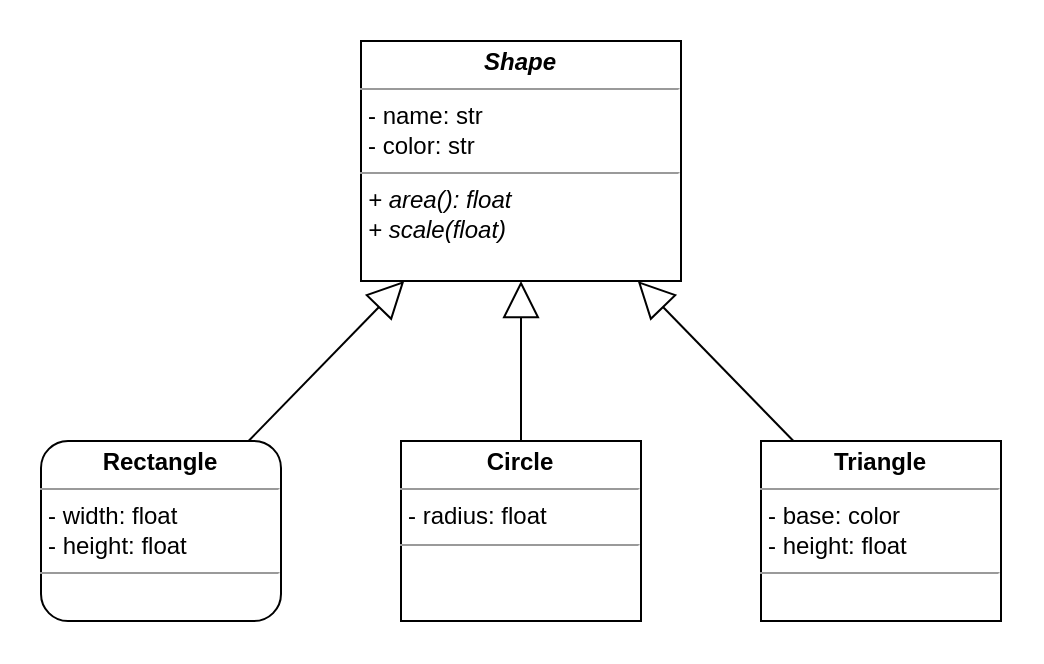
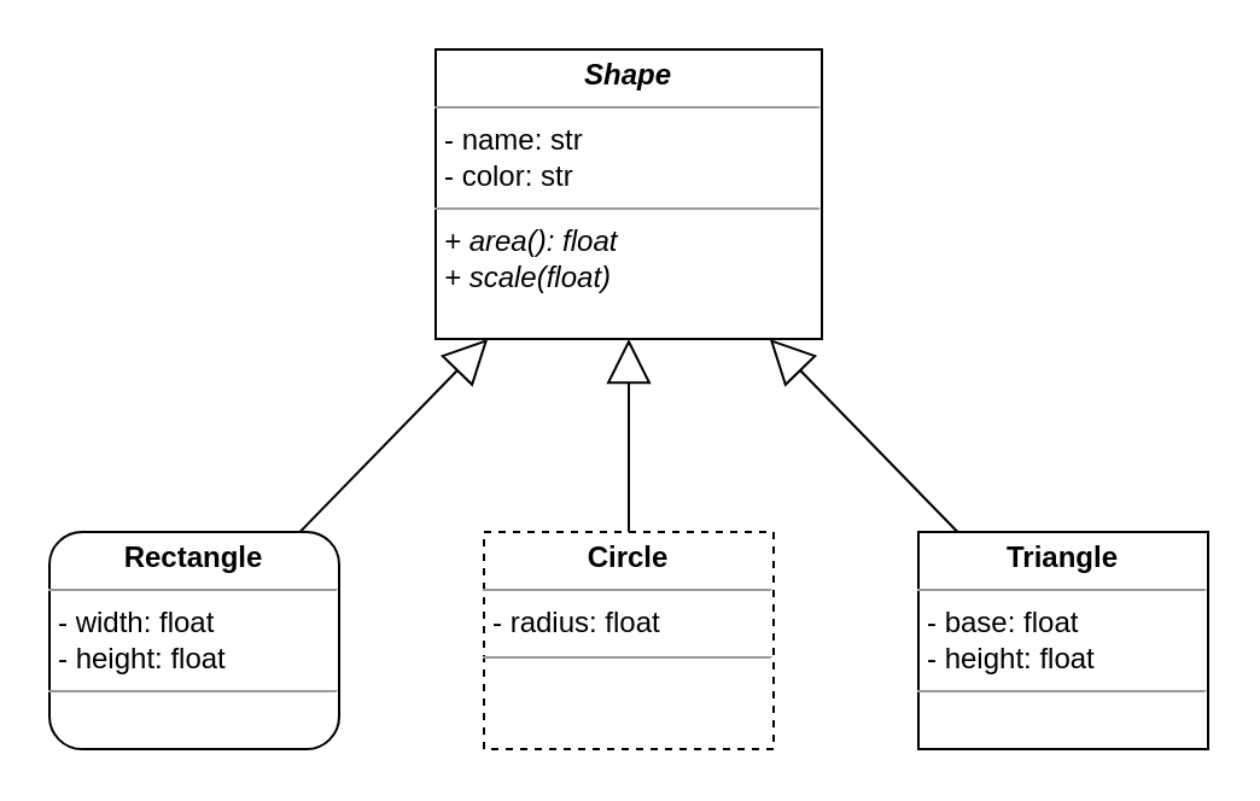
  <mxCell id="0" />
  <mxCell id="1" parent="0" />
  <mxCell id="2" value="&lt;p style=&quot;margin: 0px ; margin-top: 4px ; text-align: center&quot;&gt;&lt;b&gt;&lt;i&gt;Shape&lt;/i&gt;&lt;/b&gt;&lt;/p&gt;&lt;hr size=&quot;1&quot;&gt;&lt;p style=&quot;margin: 0px ; margin-left: 4px&quot;&gt;- name: str&lt;/p&gt;&lt;p style=&quot;margin: 0px ; margin-left: 4px&quot;&gt;- color: str&lt;/p&gt;&lt;hr size=&quot;1&quot;&gt;&lt;p style=&quot;margin: 0px ; margin-left: 4px&quot;&gt;&lt;i&gt;+ area(): float&lt;/i&gt;&lt;/p&gt;&lt;p style=&quot;margin: 0px ; margin-left: 4px&quot;&gt;&lt;i&gt;+ scale(float)&lt;/i&gt;&lt;/p&gt;" style="verticalAlign=top;align=left;overflow=fill;fontSize=12;fontFamily=Helvetica;html=1;" vertex="1" parent="1"><mxGeometry x="180" y="20" width="160" height="120" as="geometry" /></mxCell>
  <mxCell id="3" value="&lt;p style=&quot;margin: 0px ; margin-top: 4px ; text-align: center&quot;&gt;&lt;b&gt;Rectangle&lt;/b&gt;&lt;/p&gt;&lt;hr size=&quot;1&quot;&gt;&lt;p style=&quot;margin: 0px ; margin-left: 4px&quot;&gt;- width: float&lt;/p&gt;&lt;p style=&quot;margin: 0px ; margin-left: 4px&quot;&gt;- height: float&lt;/p&gt;&lt;hr size=&quot;1&quot;&gt;&lt;p style=&quot;margin: 0px ; margin-left: 4px&quot;&gt;&lt;br&gt;&lt;/p&gt;" style="verticalAlign=top;align=left;overflow=fill;fontSize=12;fontFamily=Helvetica;html=1;rounded=1;" vertex="1" parent="1"><mxGeometry x="20" y="220" width="120" height="90" as="geometry" /></mxCell>
- <mxCell id="4" value="&lt;p style=&quot;margin: 0px ; margin-top: 4px ; text-align: center&quot;&gt;&lt;b&gt;Circle&lt;/b&gt;&lt;/p&gt;&lt;hr size=&quot;1&quot;&gt;&lt;p style=&quot;margin: 0px ; margin-left: 4px&quot;&gt;- radius: float&lt;/p&gt;&lt;hr size=&quot;1&quot;&gt;&lt;p style=&quot;margin: 0px ; margin-left: 4px&quot;&gt;&lt;br&gt;&lt;/p&gt;" style="verticalAlign=top;align=left;overflow=fill;fontSize=12;fontFamily=Helvetica;html=1;" vertex="1" parent="1"><mxGeometry x="200" y="220" width="120" height="90" as="geometry" /></mxCell>
- <mxCell id="5" value="&lt;p style=&quot;margin: 0px ; margin-top: 4px ; text-align: center&quot;&gt;&lt;b&gt;Triangle&lt;/b&gt;&lt;/p&gt;&lt;hr size=&quot;1&quot;&gt;&lt;p style=&quot;margin: 0px ; margin-left: 4px&quot;&gt;- base: color&lt;/p&gt;&lt;p style=&quot;margin: 0px ; margin-left: 4px&quot;&gt;- height: float&lt;/p&gt;&lt;hr size=&quot;1&quot;&gt;&lt;p style=&quot;margin: 0px ; margin-left: 4px&quot;&gt;&lt;br&gt;&lt;/p&gt;" style="verticalAlign=top;align=left;overflow=fill;fontSize=12;fontFamily=Helvetica;html=1;" vertex="1" parent="1"><mxGeometry x="380" y="220" width="120" height="90" as="geometry" /></mxCell>
+ <mxCell id="4" value="&lt;p style=&quot;margin: 0px ; margin-top: 4px ; text-align: center&quot;&gt;&lt;b&gt;Circle&lt;/b&gt;&lt;/p&gt;&lt;hr size=&quot;1&quot;&gt;&lt;p style=&quot;margin: 0px ; margin-left: 4px&quot;&gt;- radius: float&lt;/p&gt;&lt;hr size=&quot;1&quot;&gt;&lt;p style=&quot;margin: 0px ; margin-left: 4px&quot;&gt;&lt;br&gt;&lt;/p&gt;" style="verticalAlign=top;align=left;overflow=fill;fontSize=12;fontFamily=Helvetica;html=1;dashed=1;" vertex="1" parent="1"><mxGeometry x="200" y="220" width="120" height="90" as="geometry" /></mxCell>
+ <mxCell id="5" value="&lt;p style=&quot;margin: 0px ; margin-top: 4px ; text-align: center&quot;&gt;&lt;b&gt;Triangle&lt;/b&gt;&lt;/p&gt;&lt;hr size=&quot;1&quot;&gt;&lt;p style=&quot;margin: 0px ; margin-left: 4px&quot;&gt;- base: float&lt;/p&gt;&lt;p style=&quot;margin: 0px ; margin-left: 4px&quot;&gt;- height: float&lt;/p&gt;&lt;hr size=&quot;1&quot;&gt;&lt;p style=&quot;margin: 0px ; margin-left: 4px&quot;&gt;&lt;br&gt;&lt;/p&gt;" style="verticalAlign=top;align=left;overflow=fill;fontSize=12;fontFamily=Helvetica;html=1;" vertex="1" parent="1"><mxGeometry x="380" y="220" width="120" height="90" as="geometry" /></mxCell>
  <mxCell id="6" value="" style="endArrow=block;endSize=16;endFill=0;html=1;" edge="1" parent="1" source="3" target="2"><mxGeometry width="160" relative="1" as="geometry"><mxPoint x="60" y="160" as="sourcePoint" /><mxPoint x="220" y="160" as="targetPoint" /></mxGeometry></mxCell>
  <mxCell id="7" value="" style="endArrow=block;endSize=16;endFill=0;html=1;" edge="1" parent="1" source="4" target="2"><mxGeometry width="160" relative="1" as="geometry"><mxPoint x="133.784" y="230" as="sourcePoint" /><mxPoint x="211.622" y="150" as="targetPoint" /></mxGeometry></mxCell>
  <mxCell id="8" value="" style="endArrow=block;endSize=16;endFill=0;html=1;" edge="1" parent="1" source="5" target="2"><mxGeometry width="160" relative="1" as="geometry"><mxPoint x="143.784" y="240" as="sourcePoint" /><mxPoint x="221.622" y="160" as="targetPoint" /></mxGeometry></mxCell>
